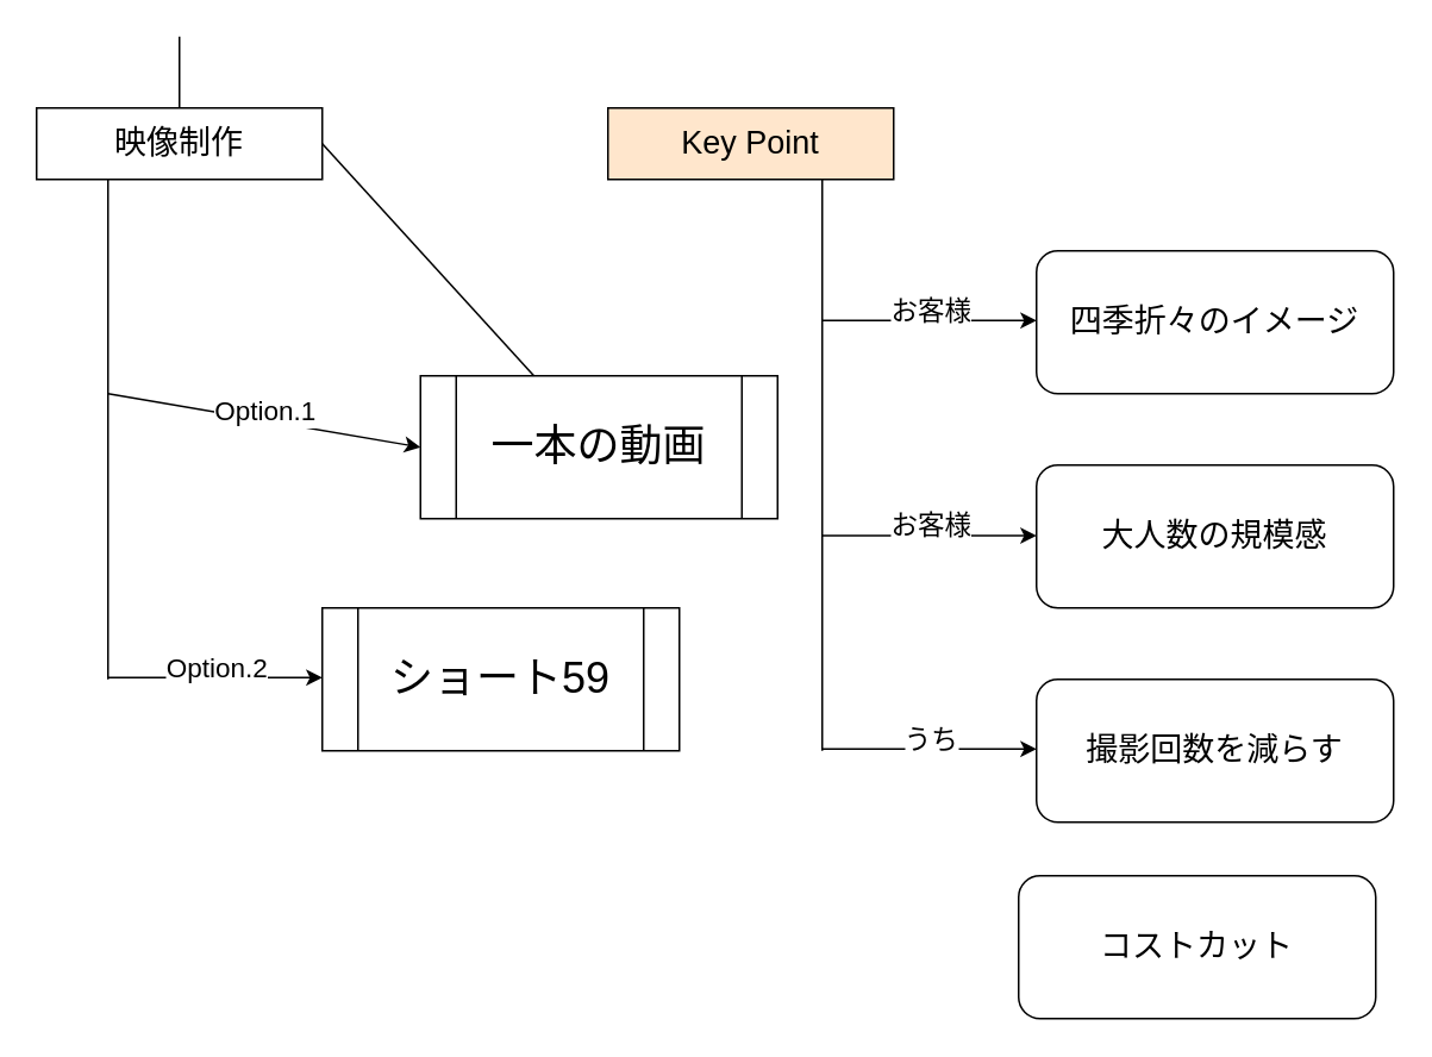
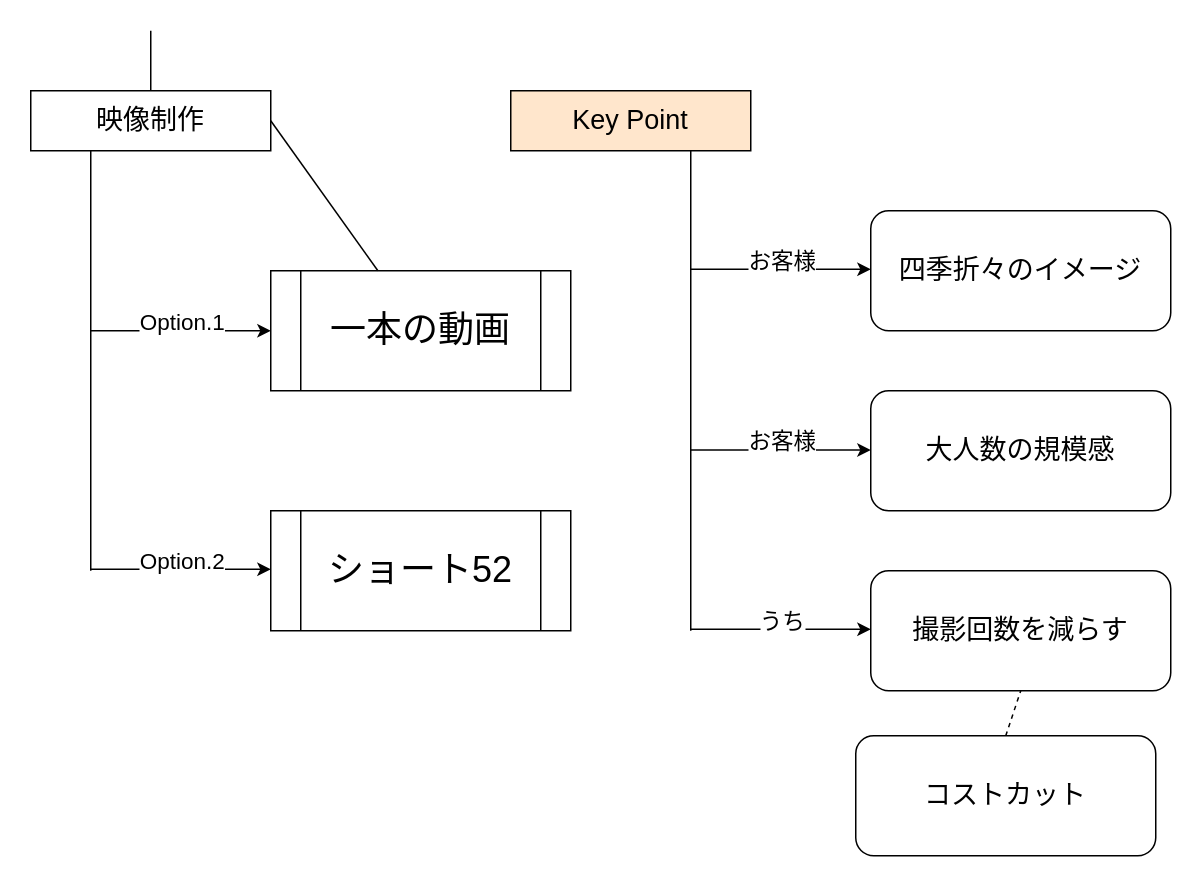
  <mxCell id="0" />
  <mxCell id="1" parent="0" />
- <mxCell id="2" value="&lt;font style=&quot;font-size: 24px;&quot;&gt;一本の動画&lt;/font&gt;" style="shape=process;whiteSpace=wrap;html=1;backgroundOutline=1;" vertex="1" parent="1"><mxGeometry x="235" y="210" width="200" height="80" as="geometry" /></mxCell>
- <mxCell id="3" value="&lt;font style=&quot;font-size: 24px;&quot;&gt;ショート59&lt;/font&gt;" style="shape=process;whiteSpace=wrap;html=1;backgroundOutline=1;" vertex="1" parent="1"><mxGeometry x="180" y="340" width="200" height="80" as="geometry" /></mxCell>
+ <mxCell id="2" value="&lt;font style=&quot;font-size: 24px;&quot;&gt;一本の動画&lt;/font&gt;" style="shape=process;whiteSpace=wrap;html=1;backgroundOutline=1;" vertex="1" parent="1"><mxGeometry x="180" y="180" width="200" height="80" as="geometry" /></mxCell>
+ <mxCell id="3" value="&lt;font style=&quot;font-size: 24px;&quot;&gt;ショート52&lt;/font&gt;" style="shape=process;whiteSpace=wrap;html=1;backgroundOutline=1;" vertex="1" parent="1"><mxGeometry x="180" y="340" width="200" height="80" as="geometry" /></mxCell>
  <mxCell id="4" value="" style="endArrow=none;html=1;rounded=0;fontSize=12;" edge="1" parent="1"><mxGeometry width="50" height="50" relative="1" as="geometry"><mxPoint x="60" y="380" as="sourcePoint" /><mxPoint x="60" y="100" as="targetPoint" /></mxGeometry></mxCell>
  <mxCell id="5" value="&lt;font style=&quot;font-size: 18px;&quot;&gt;四季折々のイメージ&lt;/font&gt;" style="rounded=1;whiteSpace=wrap;html=1;fontSize=12;" vertex="1" parent="1"><mxGeometry x="580" y="140" width="200" height="80" as="geometry" /></mxCell>
  <mxCell id="6" value="&lt;font style=&quot;font-size: 18px;&quot;&gt;大人数の規模感&lt;/font&gt;" style="rounded=1;whiteSpace=wrap;html=1;fontSize=12;" vertex="1" parent="1"><mxGeometry x="580" y="260" width="200" height="80" as="geometry" /></mxCell>
  <mxCell id="7" value="&lt;font style=&quot;font-size: 18px;&quot;&gt;撮影回数を減らす&lt;/font&gt;" style="rounded=1;whiteSpace=wrap;html=1;fontSize=12;" vertex="1" parent="1"><mxGeometry x="580" y="380" width="200" height="80" as="geometry" /></mxCell>
  <mxCell id="8" value="" style="endArrow=classic;html=1;rounded=0;fontSize=18;entryX=0;entryY=0.5;entryDx=0;entryDy=0;" edge="1" parent="1" target="2"><mxGeometry relative="1" as="geometry"><mxPoint x="60" y="220" as="sourcePoint" /><mxPoint x="170" y="220" as="targetPoint" /></mxGeometry></mxCell>
  <mxCell id="9" value="&lt;font style=&quot;font-size: 15px;&quot;&gt;Option.1&lt;/font&gt;" style="edgeLabel;resizable=0;html=1;align=center;verticalAlign=middle;fontSize=18;" connectable="0" vertex="1" parent="8"><mxGeometry relative="1" as="geometry"><mxPoint y="-7" as="offset" /></mxGeometry></mxCell>
  <mxCell id="10" value="" style="endArrow=classic;html=1;rounded=0;fontSize=18;entryX=0;entryY=0.5;entryDx=0;entryDy=0;" edge="1" parent="1"><mxGeometry relative="1" as="geometry"><mxPoint x="60" y="379" as="sourcePoint" /><mxPoint x="180" y="379" as="targetPoint" /></mxGeometry></mxCell>
  <mxCell id="11" value="&lt;font style=&quot;font-size: 15px;&quot;&gt;Option.2&lt;/font&gt;" style="edgeLabel;resizable=0;html=1;align=center;verticalAlign=middle;fontSize=18;" connectable="0" vertex="1" parent="10"><mxGeometry relative="1" as="geometry"><mxPoint y="-7" as="offset" /></mxGeometry></mxCell>
  <mxCell id="12" value="" style="endArrow=none;html=1;rounded=0;fontSize=15;" edge="1" parent="1"><mxGeometry width="50" height="50" relative="1" as="geometry"><mxPoint x="460" y="420" as="sourcePoint" /><mxPoint x="460" y="100" as="targetPoint" /></mxGeometry></mxCell>
  <mxCell id="13" value="" style="endArrow=classic;html=1;rounded=0;fontSize=18;entryX=0;entryY=0.5;entryDx=0;entryDy=0;" edge="1" parent="1"><mxGeometry relative="1" as="geometry"><mxPoint x="460" y="179" as="sourcePoint" /><mxPoint x="580" y="179" as="targetPoint" /></mxGeometry></mxCell>
  <mxCell id="14" value="&lt;font style=&quot;font-size: 15px;&quot;&gt;お客様&lt;/font&gt;" style="edgeLabel;resizable=0;html=1;align=center;verticalAlign=middle;fontSize=18;" connectable="0" vertex="1" parent="13"><mxGeometry relative="1" as="geometry"><mxPoint y="-7" as="offset" /></mxGeometry></mxCell>
  <mxCell id="15" value="" style="endArrow=classic;html=1;rounded=0;fontSize=18;entryX=0;entryY=0.5;entryDx=0;entryDy=0;" edge="1" parent="1"><mxGeometry relative="1" as="geometry"><mxPoint x="460" y="299.5" as="sourcePoint" /><mxPoint x="580" y="299.5" as="targetPoint" /></mxGeometry></mxCell>
  <mxCell id="16" value="&lt;font style=&quot;font-size: 15px;&quot;&gt;お客様&lt;/font&gt;" style="edgeLabel;resizable=0;html=1;align=center;verticalAlign=middle;fontSize=18;" connectable="0" vertex="1" parent="15"><mxGeometry relative="1" as="geometry"><mxPoint y="-7" as="offset" /></mxGeometry></mxCell>
  <mxCell id="17" value="" style="endArrow=classic;html=1;rounded=0;fontSize=18;entryX=0;entryY=0.5;entryDx=0;entryDy=0;" edge="1" parent="1"><mxGeometry relative="1" as="geometry"><mxPoint x="460" y="419" as="sourcePoint" /><mxPoint x="580" y="419" as="targetPoint" /></mxGeometry></mxCell>
  <mxCell id="18" value="&lt;font style=&quot;font-size: 15px;&quot;&gt;うち&lt;/font&gt;" style="edgeLabel;resizable=0;html=1;align=center;verticalAlign=middle;fontSize=18;" connectable="0" vertex="1" parent="17"><mxGeometry relative="1" as="geometry"><mxPoint y="-7" as="offset" /></mxGeometry></mxCell>
  <mxCell id="19" value="&lt;font style=&quot;font-size: 18px;&quot;&gt;映像制作&lt;/font&gt;" style="rounded=0;whiteSpace=wrap;html=1;fontSize=15;" vertex="1" parent="1"><mxGeometry x="20" y="60" width="160" height="40" as="geometry" /></mxCell>
  <mxCell id="20" value="&lt;font style=&quot;font-size: 18px;&quot;&gt;Key Point&lt;/font&gt;" style="rounded=0;whiteSpace=wrap;html=1;fontSize=15;fillColor=#ffe6cc;" vertex="1" parent="1"><mxGeometry x="340" y="60" width="160" height="40" as="geometry" /></mxCell>
  <mxCell id="21" value="" style="endArrow=none;html=1;rounded=0;fontSize=18;exitX=1;exitY=0.5;exitDx=0;exitDy=0;" edge="1" parent="1" source="19" target="2"><mxGeometry width="50" height="50" relative="1" as="geometry"><mxPoint x="350" y="200" as="sourcePoint" /><mxPoint x="400" y="150" as="targetPoint" /></mxGeometry></mxCell>
  <mxCell id="22" value="" style="endArrow=none;html=1;rounded=0;fontSize=18;" edge="1" parent="1"><mxGeometry width="50" height="50" relative="1" as="geometry"><mxPoint x="100" y="60" as="sourcePoint" /><mxPoint x="100" y="20" as="targetPoint" /></mxGeometry></mxCell>
  <mxCell id="23" value="&lt;font style=&quot;font-size: 18px;&quot;&gt;コストカット&lt;/font&gt;" style="rounded=1;whiteSpace=wrap;html=1;fontSize=12;" vertex="1" parent="1"><mxGeometry x="570" y="490" width="200" height="80" as="geometry" /></mxCell>
+ <mxCell id="24" value="" style="endArrow=none;dashed=1;html=1;rounded=0;fontSize=18;exitX=0.5;exitY=0;exitDx=0;exitDy=0;entryX=0.5;entryY=1;entryDx=0;entryDy=0;" edge="1" parent="1" source="23" target="7"><mxGeometry width="50" height="50" relative="1" as="geometry"><mxPoint x="350" y="330" as="sourcePoint" /><mxPoint x="400" y="280" as="targetPoint" /></mxGeometry></mxCell>
